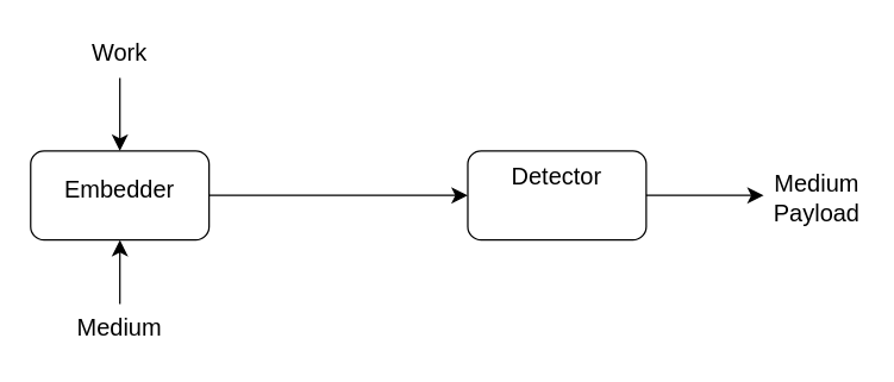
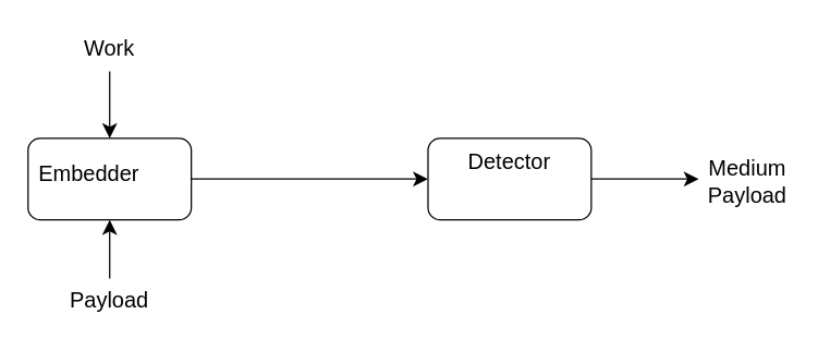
  <mxCell id="0" />
  <mxCell id="1" parent="0" />
  <mxCell id="2" value="" style="rounded=1;whiteSpace=wrap;html=1;" vertex="1" parent="1"><mxGeometry x="20" y="101" width="120" height="60" as="geometry" /></mxCell>
- <mxCell id="3" value="Embedder" style="text;html=1;align=center;verticalAlign=middle;whiteSpace=wrap;rounded=0;fontSize=16;" vertex="1" parent="1"><mxGeometry x="50" y="112" width="60" height="30" as="geometry" /></mxCell>
+ <mxCell id="3" value="Embedder" style="text;html=1;align=center;verticalAlign=middle;whiteSpace=wrap;rounded=0;fontSize=16;" vertex="1" parent="1"><mxGeometry x="35" y="112" width="60" height="30" as="geometry" /></mxCell>
  <mxCell id="4" value="" style="endArrow=classic;html=1;rounded=0;fontSize=12;startSize=8;endSize=8;curved=1;entryX=0.5;entryY=1;entryDx=0;entryDy=0;" edge="1" parent="1" target="2"><mxGeometry width="50" height="50" relative="1" as="geometry"><mxPoint x="80" y="204" as="sourcePoint" /><mxPoint x="70" y="270" as="targetPoint" /></mxGeometry></mxCell>
- <mxCell id="5" value="Medium" style="text;html=1;align=center;verticalAlign=middle;whiteSpace=wrap;rounded=0;fontSize=16;" vertex="1" parent="1"><mxGeometry x="50" y="205" width="60" height="30" as="geometry" /></mxCell>
+ <mxCell id="5" value="Payload" style="text;html=1;align=center;verticalAlign=middle;whiteSpace=wrap;rounded=0;fontSize=16;" vertex="1" parent="1"><mxGeometry x="50" y="205" width="60" height="30" as="geometry" /></mxCell>
  <mxCell id="6" value="" style="endArrow=classic;html=1;rounded=0;fontSize=12;startSize=8;endSize=8;curved=1;entryX=0.5;entryY=0;entryDx=0;entryDy=0;" edge="1" parent="1" target="2"><mxGeometry width="50" height="50" relative="1" as="geometry"><mxPoint x="80" y="52" as="sourcePoint" /><mxPoint x="95" y="11" as="targetPoint" /></mxGeometry></mxCell>
  <mxCell id="7" value="Work" style="text;html=1;align=center;verticalAlign=middle;whiteSpace=wrap;rounded=0;fontSize=16;" vertex="1" parent="1"><mxGeometry x="50" y="20" width="60" height="30" as="geometry" /></mxCell>
  <mxCell id="8" value="" style="rounded=1;whiteSpace=wrap;html=1;" vertex="1" parent="1"><mxGeometry x="314" y="101" width="120" height="60" as="geometry" /></mxCell>
  <mxCell id="9" value="Detector" style="text;html=1;align=center;verticalAlign=middle;whiteSpace=wrap;rounded=0;fontSize=16;" vertex="1" parent="1"><mxGeometry x="344" y="103" width="60" height="30" as="geometry" /></mxCell>
  <mxCell id="10" value="" style="endArrow=classic;html=1;rounded=0;fontSize=12;startSize=8;endSize=8;curved=1;exitX=1;exitY=0.5;exitDx=0;exitDy=0;entryX=0;entryY=0.5;entryDx=0;entryDy=0;" edge="1" parent="1" source="2" target="8"><mxGeometry width="50" height="50" relative="1" as="geometry"><mxPoint x="182" y="192" as="sourcePoint" /><mxPoint x="270" y="33" as="targetPoint" /></mxGeometry></mxCell>
  <mxCell id="11" value="" style="endArrow=classic;html=1;rounded=0;fontSize=12;startSize=8;endSize=8;curved=1;exitX=1;exitY=0.5;exitDx=0;exitDy=0;" edge="1" parent="1" source="8"><mxGeometry width="50" height="50" relative="1" as="geometry"><mxPoint x="569" y="134" as="sourcePoint" /><mxPoint x="513" y="131" as="targetPoint" /></mxGeometry></mxCell>
  <mxCell id="12" value="Medium Payload" style="text;html=1;align=center;verticalAlign=middle;whiteSpace=wrap;rounded=0;fontSize=16;" vertex="1" parent="1"><mxGeometry x="519" y="118" width="60" height="30" as="geometry" /></mxCell>
